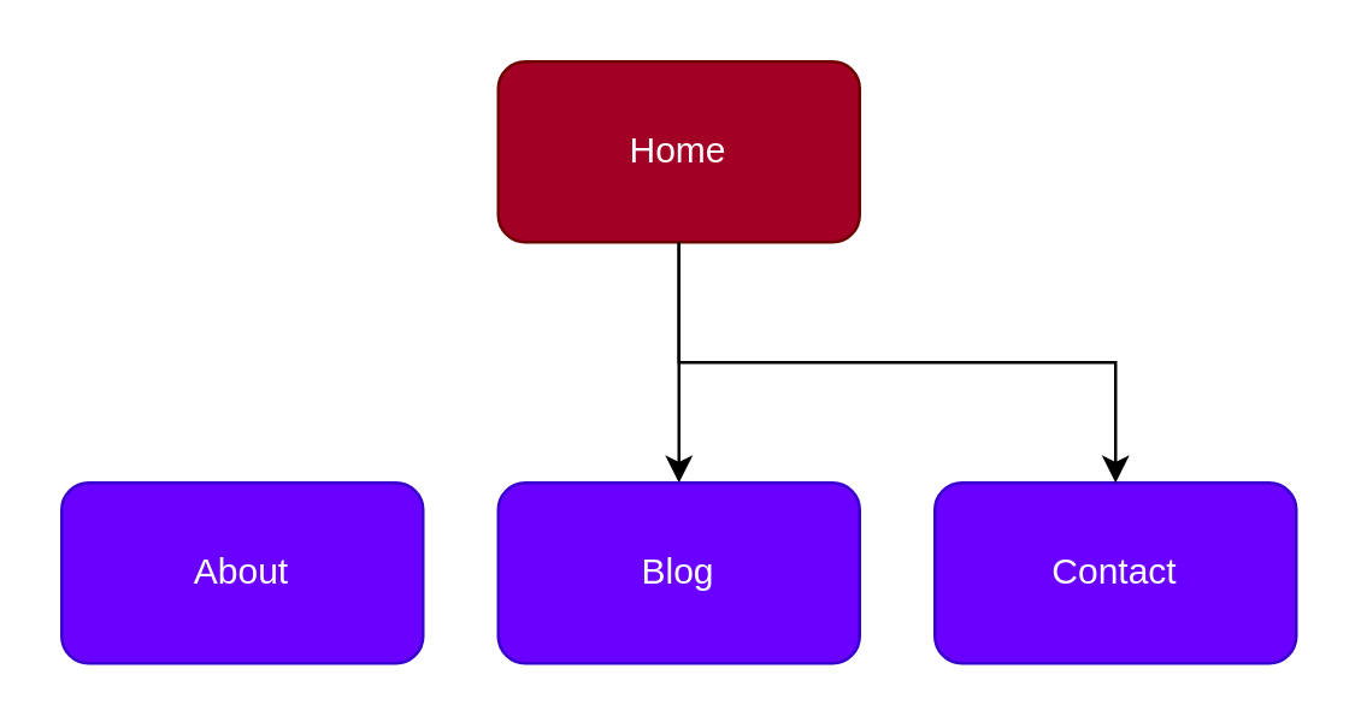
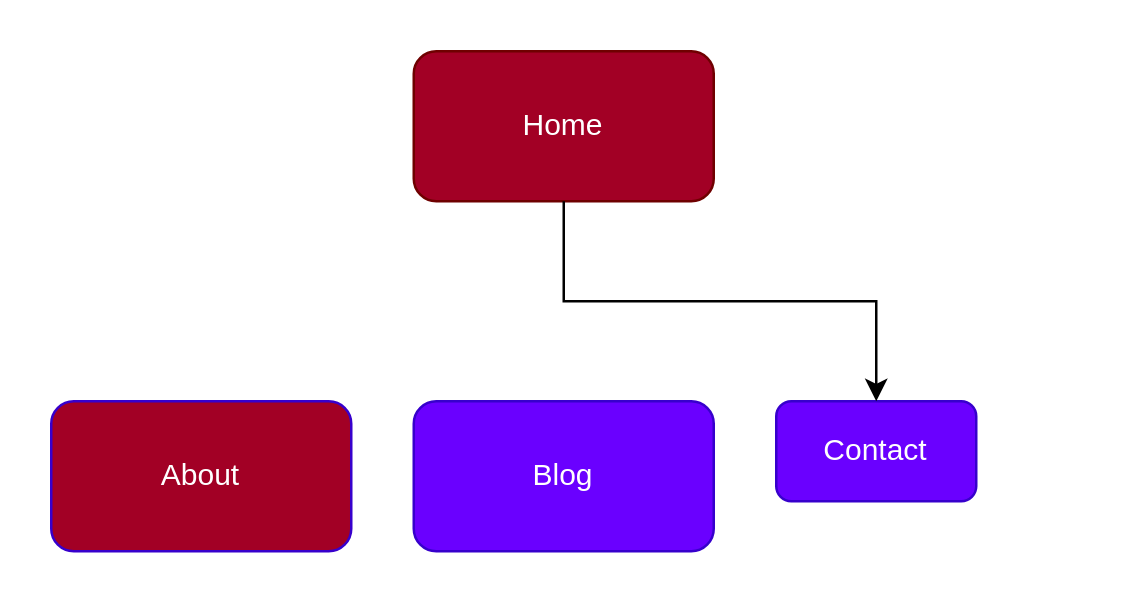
  <mxCell id="0" />
  <mxCell id="1" parent="0" />
- <mxCell id="2" value="" style="edgeStyle=orthogonalEdgeStyle;rounded=0;orthogonalLoop=1;jettySize=auto;html=1;" edge="1" parent="1" source="3" target="4"><mxGeometry relative="1" as="geometry" /></mxCell>
  <mxCell id="3" value="Home" style="rounded=1;whiteSpace=wrap;html=1;fillColor=#a20025;strokeColor=#6F0000;fontColor=#ffffff;" vertex="1" parent="1"><mxGeometry x="165" y="20" width="120" height="60" as="geometry" /></mxCell>
  <mxCell id="4" value="Blog" style="rounded=1;whiteSpace=wrap;html=1;fillColor=#6a00ff;strokeColor=#3700CC;fontColor=#ffffff;" vertex="1" parent="1"><mxGeometry x="165" y="160" width="120" height="60" as="geometry" /></mxCell>
- <mxCell id="5" value="Contact" style="rounded=1;whiteSpace=wrap;html=1;fillColor=#6a00ff;strokeColor=#3700CC;fontColor=#ffffff;" vertex="1" parent="1"><mxGeometry x="310" y="160" width="120" height="60" as="geometry" /></mxCell>
- <mxCell id="6" value="About" style="rounded=1;whiteSpace=wrap;html=1;fillColor=#6a00ff;strokeColor=#3700CC;fontColor=#ffffff;" vertex="1" parent="1"><mxGeometry x="20" y="160" width="120" height="60" as="geometry" /></mxCell>
+ <mxCell id="5" value="Contact" style="rounded=1;whiteSpace=wrap;html=1;fillColor=#6a00ff;strokeColor=#3700CC;fontColor=#ffffff;" vertex="1" parent="1"><mxGeometry x="310" y="160" width="80" height="40" as="geometry" /></mxCell>
+ <mxCell id="6" value="About" style="rounded=1;whiteSpace=wrap;html=1;fillColor=#a20025;strokeColor=#3700CC;fontColor=#ffffff;" vertex="1" parent="1"><mxGeometry x="20" y="160" width="120" height="60" as="geometry" /></mxCell>
  <mxCell id="7" value="" style="edgeStyle=orthogonalEdgeStyle;rounded=0;orthogonalLoop=1;jettySize=auto;html=1;exitX=0.5;exitY=1;exitDx=0;exitDy=0;entryX=0.5;entryY=0;entryDx=0;entryDy=0;" edge="1" parent="1" source="3" target="5"><mxGeometry relative="1" as="geometry"><mxPoint x="245" y="100" as="sourcePoint" /><mxPoint x="245" y="180" as="targetPoint" /></mxGeometry></mxCell>
